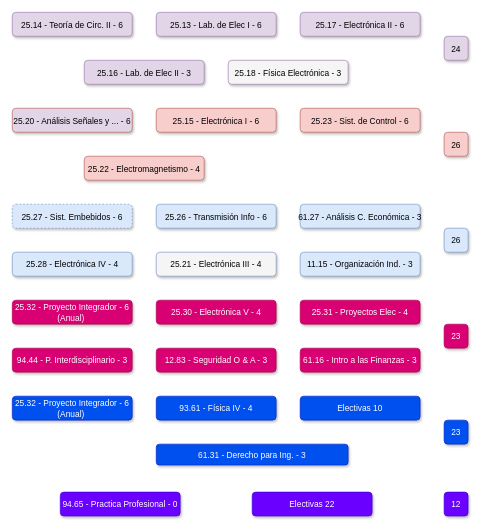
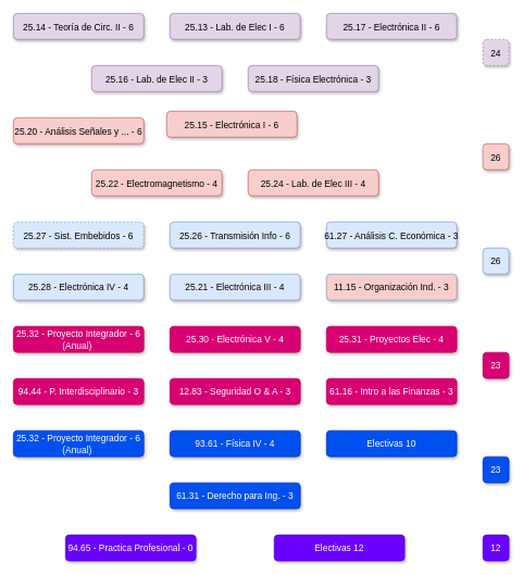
  <mxCell id="0" />
  <mxCell id="1" parent="0" />
- <mxCell id="2" value="25.18 - Física Electrónica - 3" style="rounded=1;fillColor=#f5f5f5;strokeColor=#9673a6;shadow=1;fontStyle=0;fontSize=14;labelBorderColor=none;labelBackgroundColor=none;verticalAlign=middle;" vertex="1" parent="1"><mxGeometry x="380" y="100" width="200" height="40" as="geometry" /></mxCell>
+ <mxCell id="2" value="25.18 - Física Electrónica - 3" style="rounded=1;fillColor=#e1d5e7;strokeColor=#9673a6;shadow=1;fontStyle=0;fontSize=14;labelBorderColor=none;labelBackgroundColor=none;verticalAlign=middle;" vertex="1" parent="1"><mxGeometry x="380" y="100" width="200" height="40" as="geometry" /></mxCell>
  <mxCell id="3" value="25.13 - Lab. de Elec I - 6" style="rounded=1;fillColor=#e1d5e7;strokeColor=#9673a6;shadow=1;fontStyle=0;fontSize=14;labelBorderColor=none;labelBackgroundColor=none;" vertex="1" parent="1"><mxGeometry x="260" y="20" width="200" height="40" as="geometry" /></mxCell>
  <mxCell id="4" value="25.14 - Teoría de Circ. II - 6" style="rounded=1;fillColor=#e1d5e7;strokeColor=#9673a6;shadow=1;fontStyle=0;fontSize=14;labelBorderColor=none;labelBackgroundColor=none;" vertex="1" parent="1"><mxGeometry x="20" y="20" width="200" height="40" as="geometry" /></mxCell>
  <mxCell id="5" value="25.16 - Lab. de Elec II - 3" style="rounded=1;fillColor=#e1d5e7;strokeColor=#9673a6;shadow=1;fontStyle=0;fontSize=14;labelBorderColor=none;labelBackgroundColor=none;verticalAlign=middle;" vertex="1" parent="1"><mxGeometry x="140" y="100" width="200" height="40" as="geometry" /></mxCell>
  <mxCell id="6" value="25.17 - Electrónica II - 6" style="rounded=1;fillColor=#e1d5e7;strokeColor=#9673a6;shadow=1;fontStyle=0;fontSize=14;labelBorderColor=none;labelBackgroundColor=none;verticalAlign=middle;" vertex="1" parent="1"><mxGeometry x="500" y="20" width="200" height="40" as="geometry" /></mxCell>
- <mxCell id="7" value="24" style="rounded=1;fillColor=#e1d5e7;strokeColor=#9673a6;shadow=1;fontStyle=0;fontSize=14;labelBorderColor=none;labelBackgroundColor=none;verticalAlign=middle;" vertex="1" parent="1"><mxGeometry x="740" y="60" width="40" height="40" as="geometry" /></mxCell>
- <mxCell id="8" value="25.15 - Electrónica I - 6" style="rounded=1;fillColor=#f8cecc;strokeColor=#b85450;shadow=1;fontStyle=0;fontSize=14;labelBorderColor=none;labelBackgroundColor=none;" vertex="1" parent="1"><mxGeometry x="260" y="180" width="200" height="40" as="geometry" /></mxCell>
- <mxCell id="10" value="25.23 - Sist. de Control - 6" style="rounded=1;fillColor=#f8cecc;strokeColor=#b85450;shadow=1;fontStyle=0;fontSize=14;labelBorderColor=none;labelBackgroundColor=none;verticalAlign=middle;" vertex="1" parent="1"><mxGeometry x="500" y="180" width="200" height="40" as="geometry" /></mxCell>
- <mxCell id="11" value="25.20 - Análisis Señales y ... - 6" style="rounded=1;fillColor=#e1d5e7;strokeColor=#b85450;shadow=1;fontStyle=0;fontSize=14;labelBorderColor=none;labelBackgroundColor=none;" vertex="1" parent="1"><mxGeometry x="20" y="180" width="200" height="40" as="geometry" /></mxCell>
+ <mxCell id="7" value="24" style="rounded=1;fillColor=#e1d5e7;strokeColor=#9673a6;shadow=1;fontStyle=0;fontSize=14;labelBorderColor=none;labelBackgroundColor=none;verticalAlign=middle;dashed=1;" vertex="1" parent="1"><mxGeometry x="740" y="60" width="40" height="40" as="geometry" /></mxCell>
+ <mxCell id="8" value="25.15 - Electrónica I - 6" style="rounded=1;fillColor=#f8cecc;strokeColor=#b85450;shadow=1;fontStyle=0;fontSize=14;labelBorderColor=none;labelBackgroundColor=none;" vertex="1" parent="1"><mxGeometry x="255" y="170" width="200" height="40" as="geometry" /></mxCell>
+ <mxCell id="9" value="25.24 - Lab. de Elec III - 4" style="rounded=1;fillColor=#f8cecc;strokeColor=#b85450;shadow=1;fontStyle=0;fontSize=14;labelBorderColor=none;labelBackgroundColor=none;verticalAlign=middle;" vertex="1" parent="1"><mxGeometry x="380" y="260" width="200" height="40" as="geometry" /></mxCell>
+ <mxCell id="11" value="25.20 - Análisis Señales y ... - 6" style="rounded=1;fillColor=#f8cecc;strokeColor=#b85450;shadow=1;fontStyle=0;fontSize=14;labelBorderColor=none;labelBackgroundColor=none;" vertex="1" parent="1"><mxGeometry x="20" y="180" width="200" height="40" as="geometry" /></mxCell>
  <mxCell id="12" value="25.22 - Electromagnetismo - 4" style="rounded=1;fillColor=#f8cecc;strokeColor=#b85450;shadow=1;fontStyle=0;fontSize=14;labelBorderColor=none;labelBackgroundColor=none;verticalAlign=middle;" vertex="1" parent="1"><mxGeometry x="140" y="260" width="200" height="40" as="geometry" /></mxCell>
  <mxCell id="13" value="26" style="rounded=1;fillColor=#f8cecc;strokeColor=#b85450;shadow=1;fontStyle=0;fontSize=14;labelBorderColor=none;labelBackgroundColor=none;verticalAlign=middle;" vertex="1" parent="1"><mxGeometry x="740" y="220" width="40" height="40" as="geometry" /></mxCell>
- <mxCell id="14" value="25.21 - Electrónica III - 4" style="rounded=1;fillColor=#f5f5f5;strokeColor=#6c8ebf;shadow=1;fontStyle=0;fontSize=14;labelBorderColor=none;labelBackgroundColor=none;" vertex="1" parent="1"><mxGeometry x="260" y="420" width="200" height="40" as="geometry" /></mxCell>
+ <mxCell id="14" value="25.21 - Electrónica III - 4" style="rounded=1;fillColor=#dae8fc;strokeColor=#6c8ebf;shadow=1;fontStyle=0;fontSize=14;labelBorderColor=none;labelBackgroundColor=none;" vertex="1" parent="1"><mxGeometry x="260" y="420" width="200" height="40" as="geometry" /></mxCell>
  <mxCell id="15" value="25.27 - Sist. Embebidos - 6" style="rounded=1;fillColor=#dae8fc;strokeColor=#6c8ebf;shadow=1;fontStyle=0;fontSize=14;labelBorderColor=none;labelBackgroundColor=none;dashed=1;" vertex="1" parent="1"><mxGeometry x="20" y="340" width="200" height="40" as="geometry" /></mxCell>
  <mxCell id="16" value="25.26 - Transmisión Info - 6" style="rounded=1;fillColor=#dae8fc;strokeColor=#6c8ebf;shadow=1;fontStyle=0;fontSize=14;labelBorderColor=none;labelBackgroundColor=none;" vertex="1" parent="1"><mxGeometry x="260" y="340" width="200" height="40" as="geometry" /></mxCell>
  <mxCell id="17" value="61.27 - Análisis C. Económica - 3" style="rounded=1;fillColor=#dae8fc;strokeColor=#6c8ebf;shadow=1;fontStyle=0;fontSize=14;labelBorderColor=none;labelBackgroundColor=none;verticalAlign=middle;" vertex="1" parent="1"><mxGeometry x="500" y="340" width="200" height="40" as="geometry" /></mxCell>
- <mxCell id="18" value="11.15 - Organización Ind. - 3" style="rounded=1;fillColor=#dae8fc;strokeColor=#6c8ebf;shadow=1;fontStyle=0;fontSize=14;labelBorderColor=none;labelBackgroundColor=none;verticalAlign=middle;" vertex="1" parent="1"><mxGeometry x="500" y="420" width="200" height="40" as="geometry" /></mxCell>
+ <mxCell id="18" value="11.15 - Organización Ind. - 3" style="rounded=1;fillColor=#f8cecc;strokeColor=#6c8ebf;shadow=1;fontStyle=0;fontSize=14;labelBorderColor=none;labelBackgroundColor=none;verticalAlign=middle;" vertex="1" parent="1"><mxGeometry x="500" y="420" width="200" height="40" as="geometry" /></mxCell>
  <mxCell id="19" value="25.28 - Electrónica IV - 4" style="rounded=1;fillColor=#dae8fc;strokeColor=#6c8ebf;shadow=1;fontStyle=0;fontSize=14;labelBorderColor=none;labelBackgroundColor=none;verticalAlign=middle;" vertex="1" parent="1"><mxGeometry x="20" y="420" width="200" height="40" as="geometry" /></mxCell>
  <mxCell id="20" value="26" style="rounded=1;fillColor=#dae8fc;strokeColor=#6c8ebf;shadow=1;fontStyle=0;fontSize=14;labelBorderColor=none;labelBackgroundColor=none;verticalAlign=middle;" vertex="1" parent="1"><mxGeometry x="740" y="380" width="40" height="40" as="geometry" /></mxCell>
  <mxCell id="21" value="94.44 - P. Interdisciplinario - 3" style="rounded=1;fillColor=#d80073;strokeColor=#A50040;shadow=1;fontStyle=0;fontSize=14;labelBorderColor=none;labelBackgroundColor=none;verticalAlign=middle;fontColor=#ffffff;" vertex="1" parent="1"><mxGeometry x="20" y="580" width="200" height="40" as="geometry" /></mxCell>
  <mxCell id="22" value="25.32 - Proyecto Integrador - 6&#10;(Anual) " style="rounded=1;fillColor=#d80073;strokeColor=#A50040;shadow=1;fontStyle=0;fontSize=14;labelBorderColor=none;labelBackgroundColor=none;fontColor=#ffffff;" vertex="1" parent="1"><mxGeometry x="20" y="500" width="200" height="40" as="geometry" /></mxCell>
  <mxCell id="23" value="61.16 - Intro a las Finanzas - 3" style="rounded=1;fillColor=#d80073;strokeColor=#A50040;shadow=1;fontStyle=0;fontSize=14;labelBorderColor=none;labelBackgroundColor=none;verticalAlign=middle;fontColor=#ffffff;" vertex="1" parent="1"><mxGeometry x="500" y="580" width="200" height="40" as="geometry" /></mxCell>
  <mxCell id="24" value="25.31 - Proyectos Elec - 4" style="rounded=1;fillColor=#d80073;strokeColor=#A50040;shadow=1;fontStyle=0;fontSize=14;fontColor=#ffffff;labelBorderColor=none;labelBackgroundColor=none;verticalAlign=middle;" vertex="1" parent="1"><mxGeometry x="500" y="500" width="200" height="40" as="geometry" /></mxCell>
  <mxCell id="25" value="25.30 - Electrónica V - 4" style="rounded=1;fillColor=#d80073;strokeColor=#A50040;shadow=1;fontStyle=0;fontSize=14;fontColor=#ffffff;labelBorderColor=none;labelBackgroundColor=none;" vertex="1" parent="1"><mxGeometry x="260" y="500" width="200" height="40" as="geometry" /></mxCell>
  <mxCell id="26" value="12.83 - Seguridad O &amp; A - 3" style="rounded=1;fillColor=#d80073;strokeColor=#A50040;shadow=1;fontStyle=0;fontSize=14;labelBorderColor=none;labelBackgroundColor=none;verticalAlign=middle;fontColor=#ffffff;" vertex="1" parent="1"><mxGeometry x="260" y="580" width="200" height="40" as="geometry" /></mxCell>
  <mxCell id="27" style="edgeStyle=orthogonalEdgeStyle;rounded=0;orthogonalLoop=1;jettySize=auto;html=1;exitX=0.5;exitY=1;exitDx=0;exitDy=0;" edge="1" parent="1" source="26" target="26"><mxGeometry relative="1" as="geometry" /></mxCell>
  <mxCell id="28" value="23" style="rounded=1;fillColor=#d80073;strokeColor=#A50040;shadow=1;fontStyle=0;fontSize=14;labelBorderColor=none;labelBackgroundColor=none;verticalAlign=middle;fontColor=#ffffff;" vertex="1" parent="1"><mxGeometry x="740" y="540" width="40" height="40" as="geometry" /></mxCell>
- <mxCell id="29" value="61.31 - Derecho para Ing. - 3" style="rounded=1;fillColor=#0050ef;strokeColor=#001DBC;shadow=1;fontStyle=0;fontSize=14;labelBorderColor=none;labelBackgroundColor=none;fontColor=#ffffff;" vertex="1" parent="1"><mxGeometry x="260" y="740" width="320" height="35" as="geometry" /></mxCell>
+ <mxCell id="29" value="61.31 - Derecho para Ing. - 3" style="rounded=1;fillColor=#0050ef;strokeColor=#001DBC;shadow=1;fontStyle=0;fontSize=14;labelBorderColor=none;labelBackgroundColor=none;fontColor=#ffffff;" vertex="1" parent="1"><mxGeometry x="260" y="740" width="200" height="40" as="geometry" /></mxCell>
  <mxCell id="30" value="25.32 - Proyecto Integrador - 6&#10;(Anual) " style="rounded=1;fillColor=#0050ef;strokeColor=#001DBC;shadow=1;fontStyle=0;fontSize=14;labelBorderColor=none;labelBackgroundColor=none;fontColor=#ffffff;" vertex="1" parent="1"><mxGeometry x="20" y="660" width="200" height="40" as="geometry" /></mxCell>
  <mxCell id="31" value="94.65 - Practica Profesional - 0" style="rounded=1;fillColor=#6a00ff;strokeColor=#3700CC;shadow=1;fontStyle=0;fontSize=14;labelBorderColor=none;labelBackgroundColor=none;verticalAlign=middle;fontColor=#ffffff;" vertex="1" parent="1"><mxGeometry x="100" y="820" width="200" height="40" as="geometry" /></mxCell>
  <mxCell id="32" value="Electivas 10" style="rounded=1;fillColor=#0050ef;strokeColor=#001DBC;shadow=1;fontStyle=0;fontSize=14;labelBorderColor=none;labelBackgroundColor=none;verticalAlign=middle;fontColor=#ffffff;" vertex="1" parent="1"><mxGeometry x="500" y="660" width="200" height="40" as="geometry" /></mxCell>
  <mxCell id="33" value="93.61 - Física IV - 4" style="rounded=1;fillColor=#0050ef;strokeColor=#001DBC;shadow=1;fontStyle=0;fontSize=14;labelBorderColor=none;labelBackgroundColor=none;verticalAlign=middle;fontColor=#ffffff;" vertex="1" parent="1"><mxGeometry x="260" y="660" width="200" height="40" as="geometry" /></mxCell>
- <mxCell id="34" value="Electivas 22" style="rounded=1;fillColor=#6a00ff;strokeColor=#3700CC;shadow=1;fontStyle=0;fontSize=14;labelBorderColor=none;labelBackgroundColor=none;verticalAlign=middle;fontColor=#ffffff;" vertex="1" parent="1"><mxGeometry x="420" y="820" width="200" height="40" as="geometry" /></mxCell>
+ <mxCell id="34" value="Electivas 12" style="rounded=1;fillColor=#6a00ff;strokeColor=#3700CC;shadow=1;fontStyle=0;fontSize=14;labelBorderColor=none;labelBackgroundColor=none;verticalAlign=middle;fontColor=#ffffff;" vertex="1" parent="1"><mxGeometry x="420" y="820" width="200" height="40" as="geometry" /></mxCell>
  <mxCell id="35" value="23" style="rounded=1;fillColor=#0050ef;strokeColor=#001DBC;shadow=1;fontStyle=0;fontSize=14;labelBorderColor=none;labelBackgroundColor=none;verticalAlign=middle;fontColor=#ffffff;" vertex="1" parent="1"><mxGeometry x="740" y="700" width="40" height="40" as="geometry" /></mxCell>
  <mxCell id="36" value="12" style="rounded=1;fillColor=#6a00ff;strokeColor=#3700CC;shadow=1;fontStyle=0;fontSize=14;labelBorderColor=none;labelBackgroundColor=none;verticalAlign=middle;fontColor=#ffffff;" vertex="1" parent="1"><mxGeometry x="740" y="820" width="40" height="40" as="geometry" /></mxCell>
